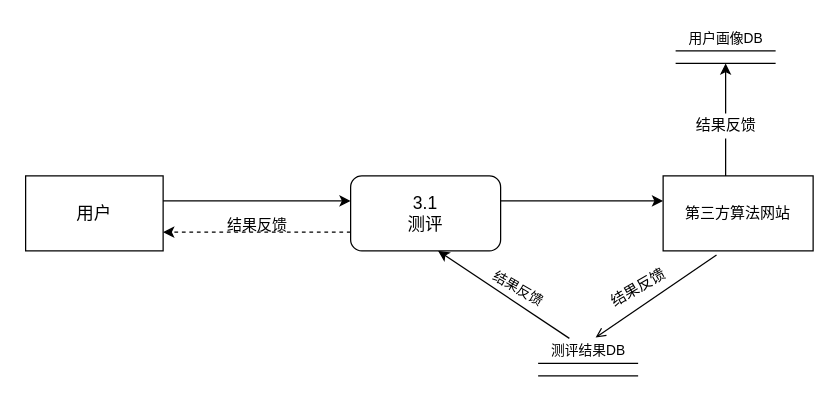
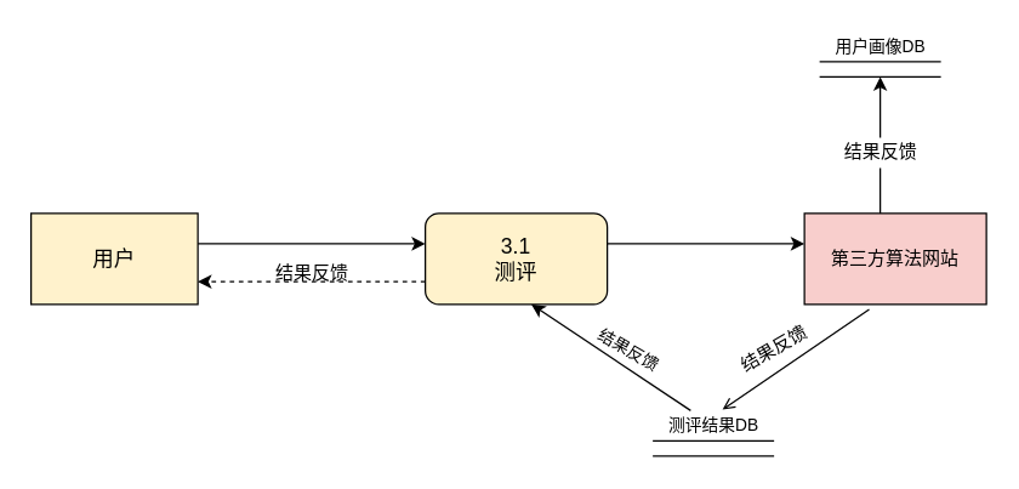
  <mxCell id="0" />
  <mxCell id="1" parent="0" />
- <mxCell id="2" value="用户" style="rounded=0;whiteSpace=wrap;html=1;fontSize=14;" parent="1" vertex="1"><mxGeometry x="20" y="140" width="110" height="60" as="geometry" /></mxCell>
+ <mxCell id="2" value="用户" style="rounded=0;whiteSpace=wrap;html=1;fontSize=14;fillColor=#fff2cc;" parent="1" vertex="1"><mxGeometry x="20" y="140" width="110" height="60" as="geometry" /></mxCell>
  <mxCell id="3" value="" style="endArrow=classic;html=1;rounded=0;fontSize=14;" parent="1" edge="1"><mxGeometry width="50" height="50" relative="1" as="geometry"><mxPoint x="130" y="160" as="sourcePoint" /><mxPoint x="280" y="160" as="targetPoint" /></mxGeometry></mxCell>
- <mxCell id="4" value="3.1&lt;br&gt;测评" style="rounded=1;whiteSpace=wrap;html=1;fontSize=14;" parent="1" vertex="1"><mxGeometry x="280" y="140" width="120" height="60" as="geometry" /></mxCell>
+ <mxCell id="4" value="3.1&lt;br&gt;测评" style="rounded=1;whiteSpace=wrap;html=1;fontSize=14;fillColor=#fff2cc;" parent="1" vertex="1"><mxGeometry x="280" y="140" width="120" height="60" as="geometry" /></mxCell>
  <mxCell id="5" value="" style="endArrow=classic;html=1;rounded=0;fontSize=14;" parent="1" edge="1"><mxGeometry width="50" height="50" relative="1" as="geometry"><mxPoint x="400" y="160" as="sourcePoint" /><mxPoint x="530" y="160" as="targetPoint" /></mxGeometry></mxCell>
  <mxCell id="6" value="" style="endArrow=open;html=1;rounded=0;fontSize=12;entryX=0.575;entryY=-0.033;entryDx=0;entryDy=0;entryPerimeter=0;exitX=0.356;exitY=1.056;exitDx=0;exitDy=0;exitPerimeter=0;" parent="1" source="7" target="12" edge="1"><mxGeometry width="50" height="50" relative="1" as="geometry"><mxPoint x="530" y="185" as="sourcePoint" /><mxPoint x="450" y="210" as="targetPoint" /></mxGeometry></mxCell>
- <mxCell id="7" value="第三方算法网站" style="rounded=0;whiteSpace=wrap;html=1;fontSize=12;" parent="1" vertex="1"><mxGeometry x="530" y="140" width="120" height="60" as="geometry" /></mxCell>
+ <mxCell id="7" value="第三方算法网站" style="rounded=0;whiteSpace=wrap;html=1;fontSize=12;fillColor=#f8cecc;" parent="1" vertex="1"><mxGeometry x="530" y="140" width="120" height="60" as="geometry" /></mxCell>
  <mxCell id="8" value="结果反馈" style="text;html=1;resizable=0;autosize=1;align=center;verticalAlign=middle;points=[];fillColor=none;strokeColor=none;rounded=0;fontSize=12;rotation=-30;" parent="1" vertex="1"><mxGeometry x="480" y="220" width="60" height="20" as="geometry" /></mxCell>
  <mxCell id="9" value="" style="group;rotation=0;" parent="1" vertex="1" connectable="0"><mxGeometry x="430" y="270" width="80" height="30" as="geometry" /></mxCell>
  <mxCell id="10" value="" style="endArrow=none;html=1;rounded=0;fontSize=11;" parent="9" edge="1"><mxGeometry width="50" height="50" relative="1" as="geometry"><mxPoint y="20" as="sourcePoint" /><mxPoint x="80" y="20" as="targetPoint" /></mxGeometry></mxCell>
  <mxCell id="11" value="" style="endArrow=none;html=1;rounded=0;fontSize=11;" parent="9" edge="1"><mxGeometry width="50" height="50" relative="1" as="geometry"><mxPoint y="30" as="sourcePoint" /><mxPoint x="80" y="30" as="targetPoint" /></mxGeometry></mxCell>
  <mxCell id="12" value="测评结果DB" style="text;html=1;resizable=0;autosize=1;align=center;verticalAlign=middle;points=[];fillColor=none;strokeColor=none;rounded=0;fontSize=11;" parent="9" vertex="1"><mxGeometry width="80" height="20" as="geometry" /></mxCell>
  <mxCell id="13" value="结果反馈" style="text;html=1;resizable=0;autosize=1;align=center;verticalAlign=middle;points=[];fillColor=none;strokeColor=none;rounded=0;fontSize=11;rotation=30;" parent="1" vertex="1"><mxGeometry x="384" y="220" width="60" height="20" as="geometry" /></mxCell>
  <mxCell id="14" value="" style="endArrow=classic;html=1;rounded=0;fontSize=12;" parent="1" source="12" edge="1"><mxGeometry width="50" height="50" relative="1" as="geometry"><mxPoint x="300" y="250" as="sourcePoint" /><mxPoint x="350" y="200" as="targetPoint" /></mxGeometry></mxCell>
  <mxCell id="15" value="" style="endArrow=classic;html=1;rounded=0;fontSize=12;exitX=0;exitY=0.75;exitDx=0;exitDy=0;entryX=1;entryY=0.75;entryDx=0;entryDy=0;dashed=1;" parent="1" source="4" target="2" edge="1"><mxGeometry width="50" height="50" relative="1" as="geometry"><mxPoint x="80" y="230" as="sourcePoint" /><mxPoint x="130" y="180" as="targetPoint" /></mxGeometry></mxCell>
  <mxCell id="16" value="结果反馈" style="text;html=1;resizable=0;autosize=1;align=center;verticalAlign=middle;points=[];fillColor=none;strokeColor=none;rounded=0;fontSize=12;" parent="1" vertex="1"><mxGeometry x="175" y="170" width="60" height="20" as="geometry" /></mxCell>
  <mxCell id="17" value="" style="endArrow=classic;html=1;rounded=0;startArrow=none;" edge="1" parent="1" source="22"><mxGeometry width="50" height="50" relative="1" as="geometry"><mxPoint x="580" y="140" as="sourcePoint" /><mxPoint x="580" y="50" as="targetPoint" /></mxGeometry></mxCell>
  <mxCell id="18" value="" style="group" vertex="1" connectable="0" parent="1"><mxGeometry x="540" y="20" width="80" height="30" as="geometry" /></mxCell>
  <mxCell id="19" value="" style="endArrow=none;html=1;rounded=0;fontSize=11;" edge="1" parent="18"><mxGeometry width="50" height="50" relative="1" as="geometry"><mxPoint y="20" as="sourcePoint" /><mxPoint x="80" y="20" as="targetPoint" /></mxGeometry></mxCell>
  <mxCell id="20" value="" style="endArrow=none;html=1;rounded=0;fontSize=11;" edge="1" parent="18"><mxGeometry width="50" height="50" relative="1" as="geometry"><mxPoint y="30" as="sourcePoint" /><mxPoint x="80" y="30" as="targetPoint" /></mxGeometry></mxCell>
  <mxCell id="21" value="用户画像DB" style="text;html=1;resizable=0;autosize=1;align=center;verticalAlign=middle;points=[];fillColor=none;strokeColor=none;rounded=0;fontSize=11;" vertex="1" parent="18"><mxGeometry width="80" height="20" as="geometry" /></mxCell>
  <mxCell id="22" value="结果反馈" style="text;html=1;resizable=0;autosize=1;align=center;verticalAlign=middle;points=[];fillColor=none;strokeColor=none;rounded=0;fontSize=12;rotation=0;" vertex="1" parent="1"><mxGeometry x="550" y="90" width="60" height="20" as="geometry" /></mxCell>
  <mxCell id="23" value="" style="endArrow=none;html=1;rounded=0;" edge="1" parent="1" target="22"><mxGeometry width="50" height="50" relative="1" as="geometry"><mxPoint x="580" y="140" as="sourcePoint" /><mxPoint x="580" y="50" as="targetPoint" /></mxGeometry></mxCell>
